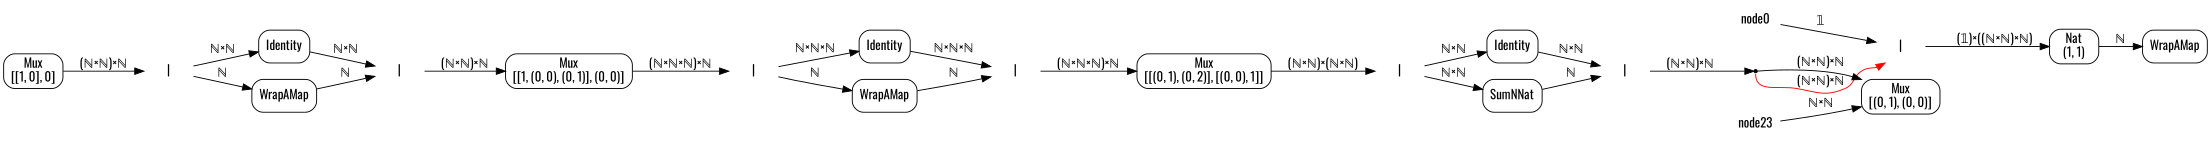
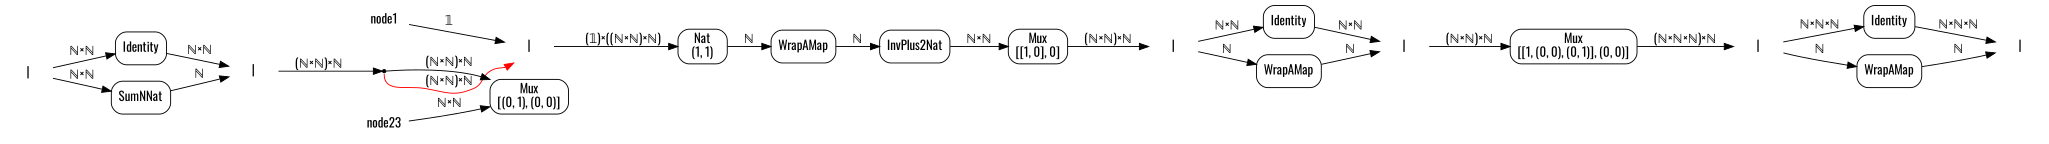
  digraph {
    fontname=Oswald
    rankdir=LR
    node [fontname=Oswald shape=box style=rounded]
    edge [fontname=Oswald]
-   node1 [shape=plaintext label=node0 style=""]
+   node1 [shape=plaintext style=""]
    n2 [label="|" shape=plaintext style=""]
    n3 [label="Nat\n(1, 1)"]
    n4 [label=WrapAMap]
+   n5 [label=InvPlus2Nat]
    n6 [label="Mux\n[[1, 0], 0]"]
    n7 [label="|" shape=plaintext style=""]
    n8 [label=Identity]
    n9 [label=WrapAMap]
    n10 [label="|" shape=plaintext style=""]
    n11 [label="Mux\n[[1, (0, 0), (0, 1)], (0, 0)]"]
    n12 [label="|" shape=plaintext style=""]
    n13 [label=Identity]
    n14 [label=WrapAMap]
    n15 [label="|" shape=plaintext style=""]
-   n16 [label="Mux\n[[(0, 1), (0, 2)], [(0, 0), 1]]"]
    n17 [label="|" shape=plaintext style=""]
    n18 [label=Identity]
    n19 [label=SumNNat]
    n20 [label="|" shape=plaintext style=""]
    node21 [shape=point style=""]
    n22 [label="Mux\n[(0, 1), (0, 0)]"]
    node23 [shape=plaintext style=""]
    node1 -> n2 [label=𝟙]
    n2 -> n3 [label="(𝟙)×((ℕ×ℕ)×ℕ)"]
    n3 -> n4 [label="ℕ"]
+   n4 -> n5 [label="ℕ"]
+   n5 -> n6 [label="ℕ×ℕ"]
    n6 -> n7 [label="(ℕ×ℕ)×ℕ"]
    n7 -> n8 [label="ℕ×ℕ"]
    n7 -> n9 [label="ℕ"]
    n8 -> n10 [label="ℕ×ℕ"]
    n9 -> n10 [label="ℕ"]
    n10 -> n11 [label="(ℕ×ℕ)×ℕ"]
    n11 -> n12 [label="(ℕ×ℕ×ℕ)×ℕ"]
    n12 -> n13 [label="ℕ×ℕ×ℕ"]
    n12 -> n14 [label="ℕ"]
    n13 -> n15 [label="ℕ×ℕ×ℕ"]
    n14 -> n15 [label="ℕ"]
-   n15 -> n16 [label="(ℕ×ℕ×ℕ)×ℕ"]
-   n16 -> n17 [label="(ℕ×ℕ)×(ℕ×ℕ)"]
    n17 -> n18 [label="ℕ×ℕ"]
    n17 -> n19 [label="ℕ×ℕ"]
    n18 -> n20 [label="ℕ×ℕ"]
    n19 -> n20 [label="ℕ"]
    n20 -> node21 [label="(ℕ×ℕ)×ℕ"]
    node21 -> n2 [color=red headport=sw label="(ℕ×ℕ)×ℕ" tailport=s]
    node21 -> n22 [label="(ℕ×ℕ)×ℕ"]
    node23 -> n22 [label="ℕ×ℕ"]
  }
